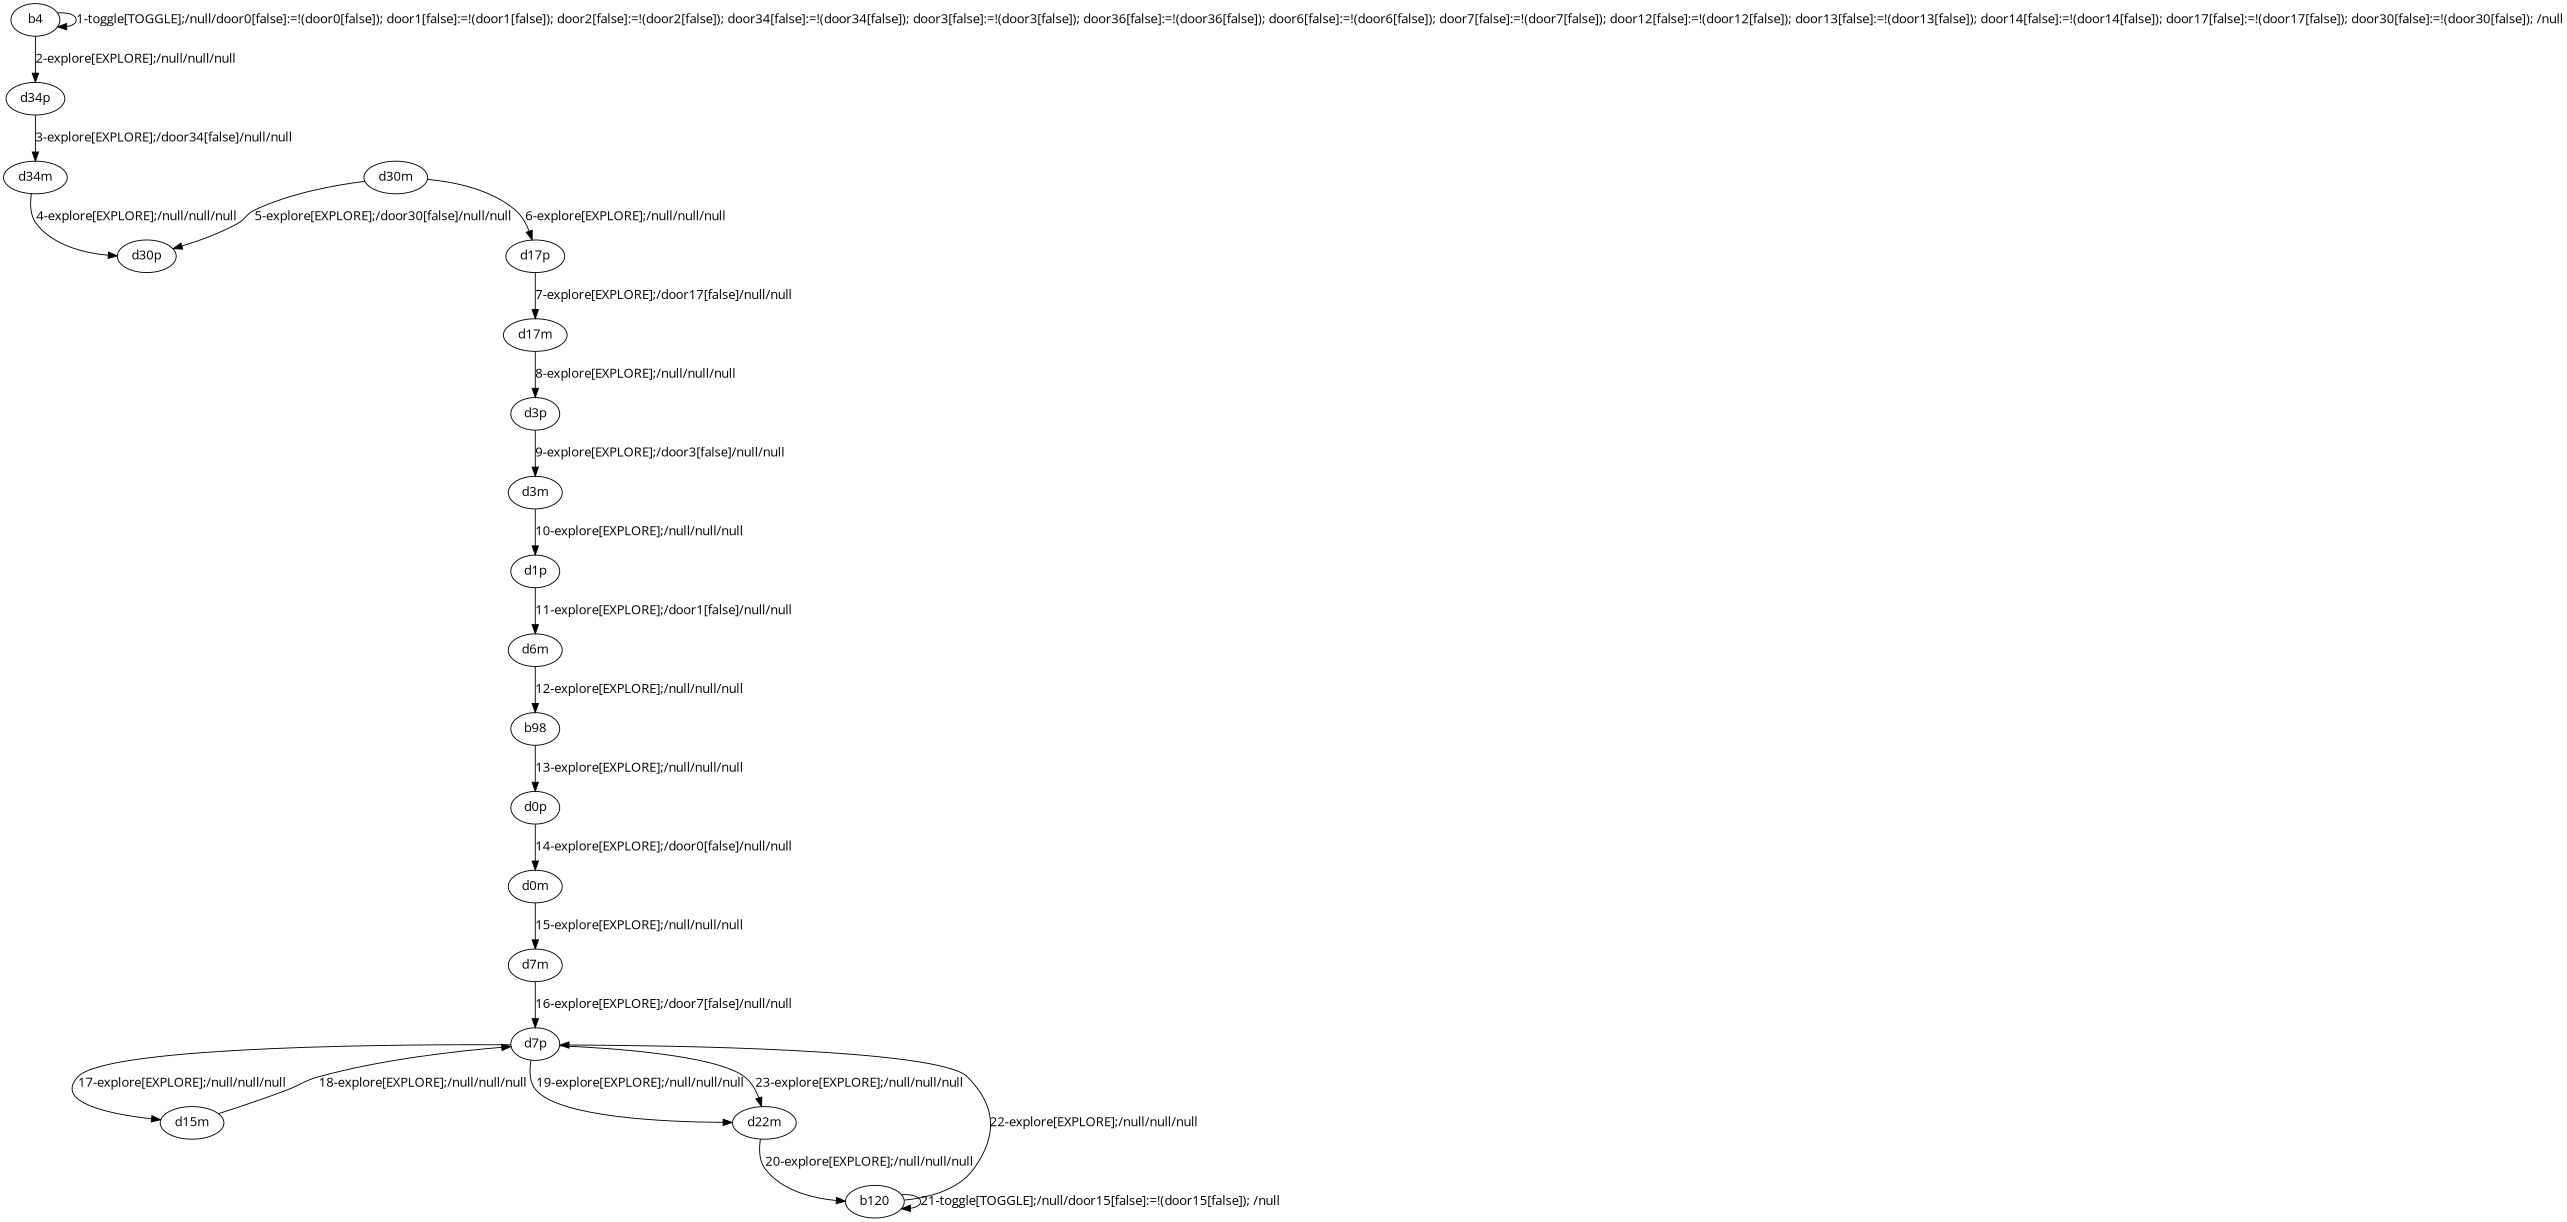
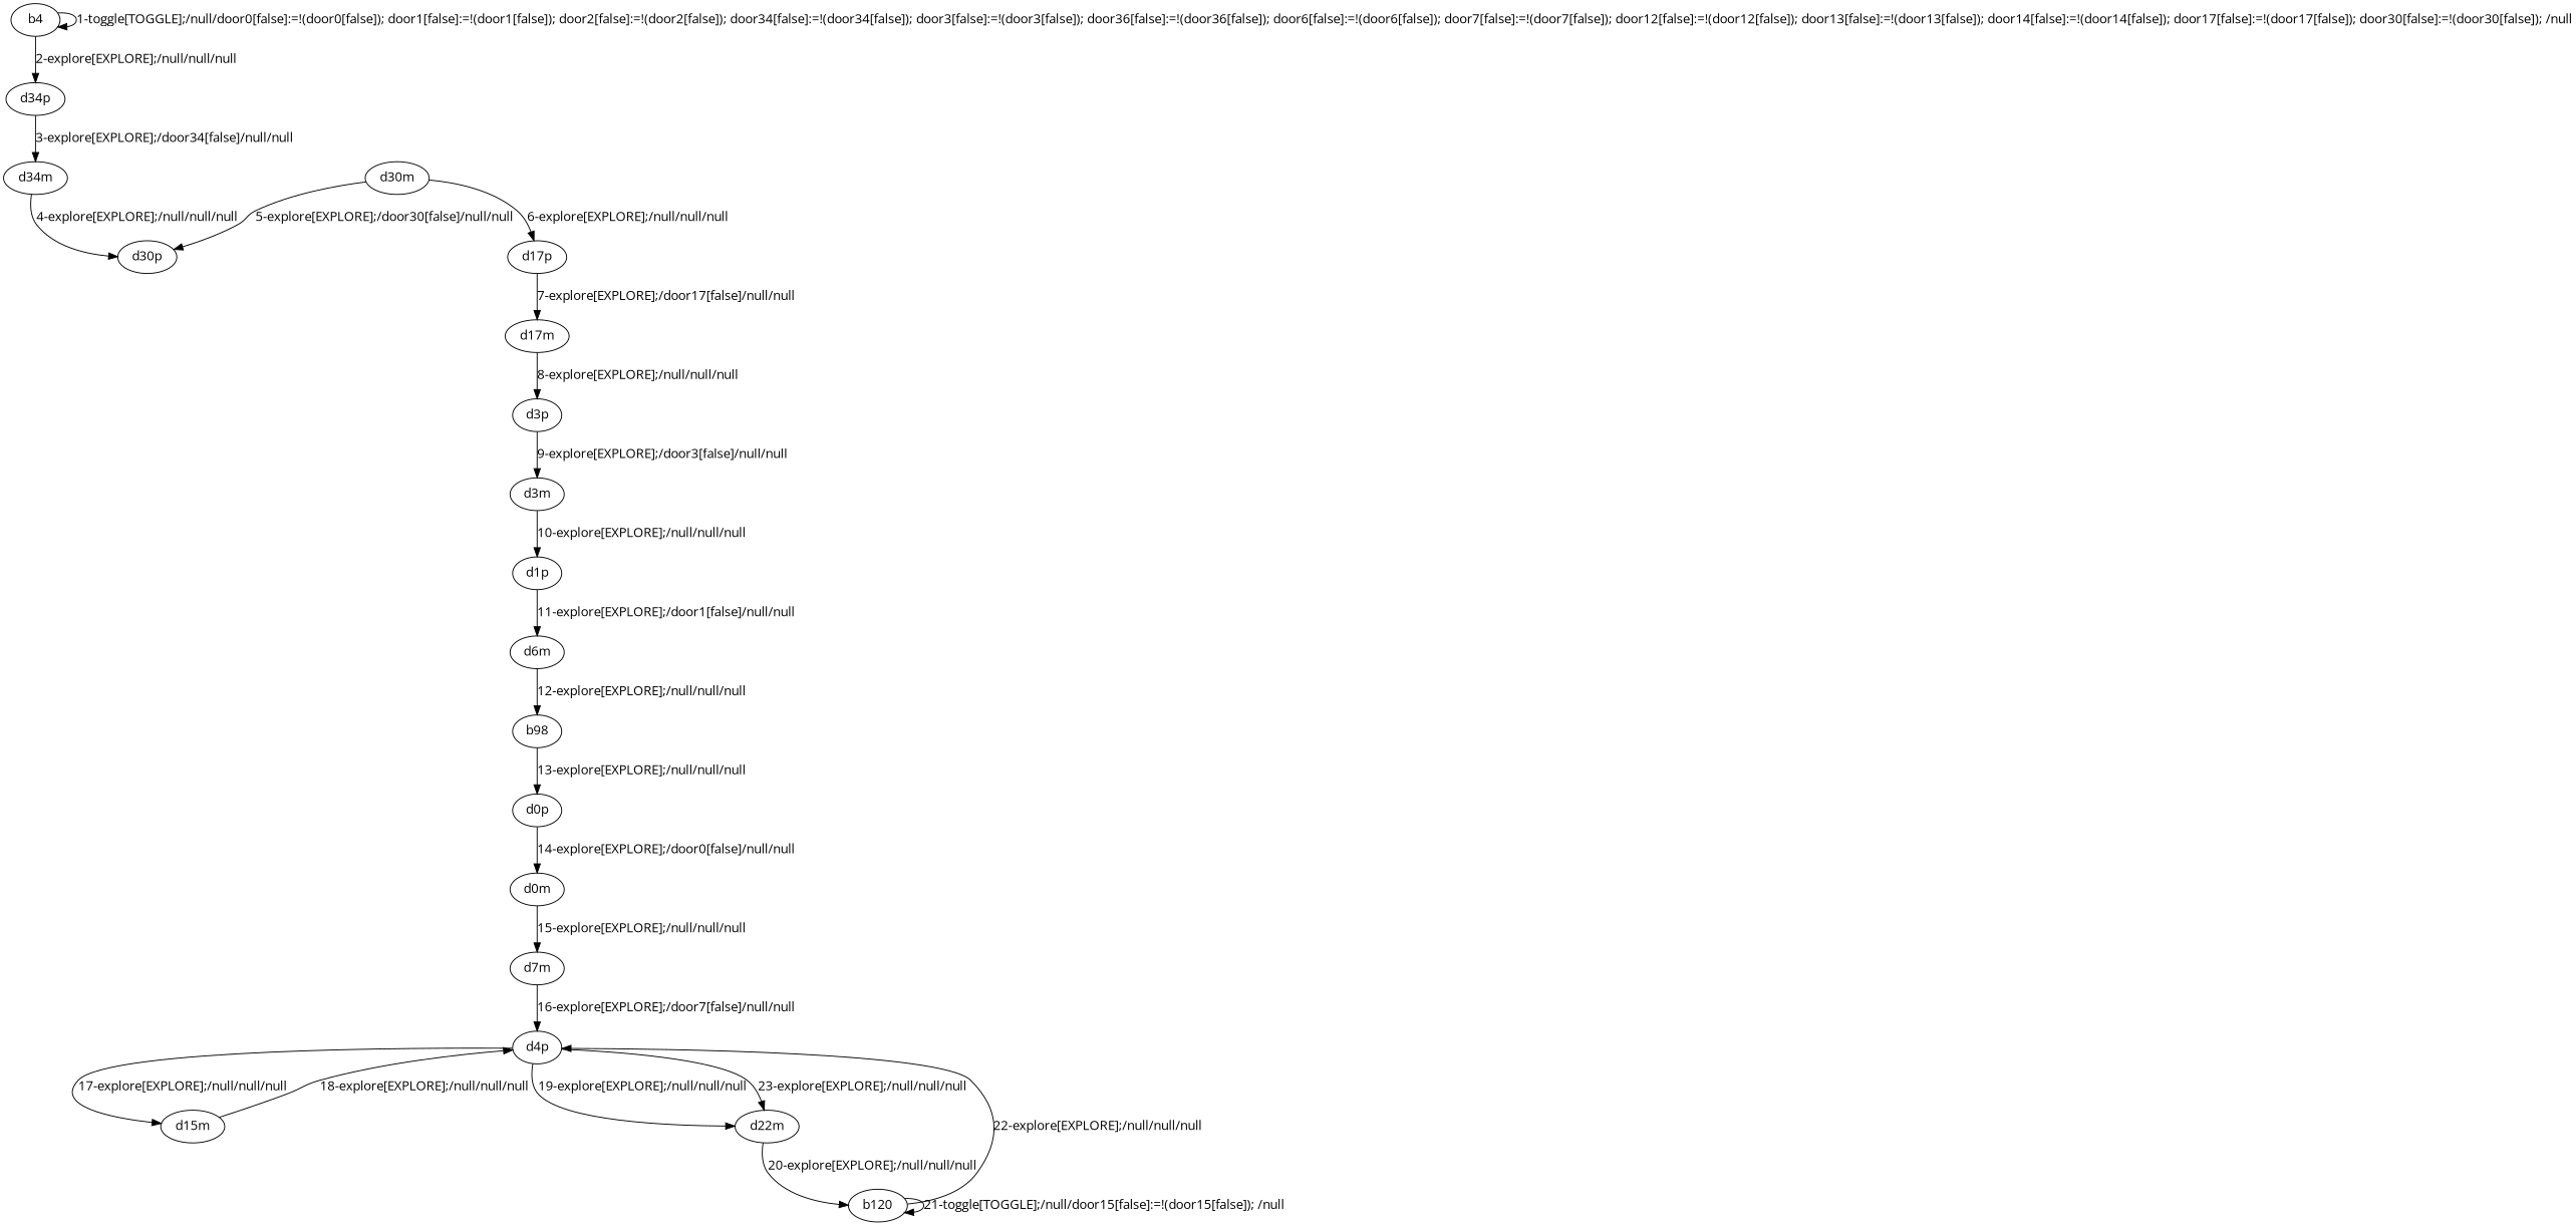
  digraph {
    fontname="Open Sans"
    node [fontname="Open Sans"]
    edge [fontname="Open Sans"]
    b4
    d34p
    d34m
    d30p
    d30m
    d17p
    d17m
    d3p
    d3m
    d1p
    n11 [label=d6m]
    b98
    d0p
    d0m
    d7m
-   d7p
+   d7p [label=d4p]
    d15m
    d22m
    b120
    b4 -> b4 [label="1-toggle[TOGGLE];/null/door0[false]:=!(door0[false]); door1[false]:=!(door1[false]); door2[false]:=!(door2[false]); door34[false]:=!(door34[false]); door3[false]:=!(door3[false]); door36[false]:=!(door36[false]); door6[false]:=!(door6[false]); door7[false]:=!(door7[false]); door12[false]:=!(door12[false]); door13[false]:=!(door13[false]); door14[false]:=!(door14[false]); door17[false]:=!(door17[false]); door30[false]:=!(door30[false]); /null"]
    b4 -> d34p [label="2-explore[EXPLORE];/null/null/null"]
    d34p -> d34m [label="3-explore[EXPLORE];/door34[false]/null/null"]
    d34m -> d30p [label="4-explore[EXPLORE];/null/null/null"]
    d30m -> d30p [label="5-explore[EXPLORE];/door30[false]/null/null"]
    d30m -> d17p [label="6-explore[EXPLORE];/null/null/null"]
    d17p -> d17m [label="7-explore[EXPLORE];/door17[false]/null/null"]
    d17m -> d3p [label="8-explore[EXPLORE];/null/null/null"]
    d3p -> d3m [label="9-explore[EXPLORE];/door3[false]/null/null"]
    d3m -> d1p [label="10-explore[EXPLORE];/null/null/null"]
    d1p -> n11 [label="11-explore[EXPLORE];/door1[false]/null/null"]
    n11 -> b98 [label="12-explore[EXPLORE];/null/null/null"]
    b98 -> d0p [label="13-explore[EXPLORE];/null/null/null"]
    d0p -> d0m [label="14-explore[EXPLORE];/door0[false]/null/null"]
    d0m -> d7m [label="15-explore[EXPLORE];/null/null/null"]
    d7m -> d7p [label="16-explore[EXPLORE];/door7[false]/null/null"]
    d7p -> d15m [label="17-explore[EXPLORE];/null/null/null"]
    d7p -> d22m [label="19-explore[EXPLORE];/null/null/null"]
    d7p -> d22m [label="23-explore[EXPLORE];/null/null/null"]
    d15m -> d7p [label="18-explore[EXPLORE];/null/null/null"]
    d22m -> b120 [label="20-explore[EXPLORE];/null/null/null"]
    b120 -> d7p [label="22-explore[EXPLORE];/null/null/null"]
    b120 -> b120 [label="21-toggle[TOGGLE];/null/door15[false]:=!(door15[false]); /null"]
  }
